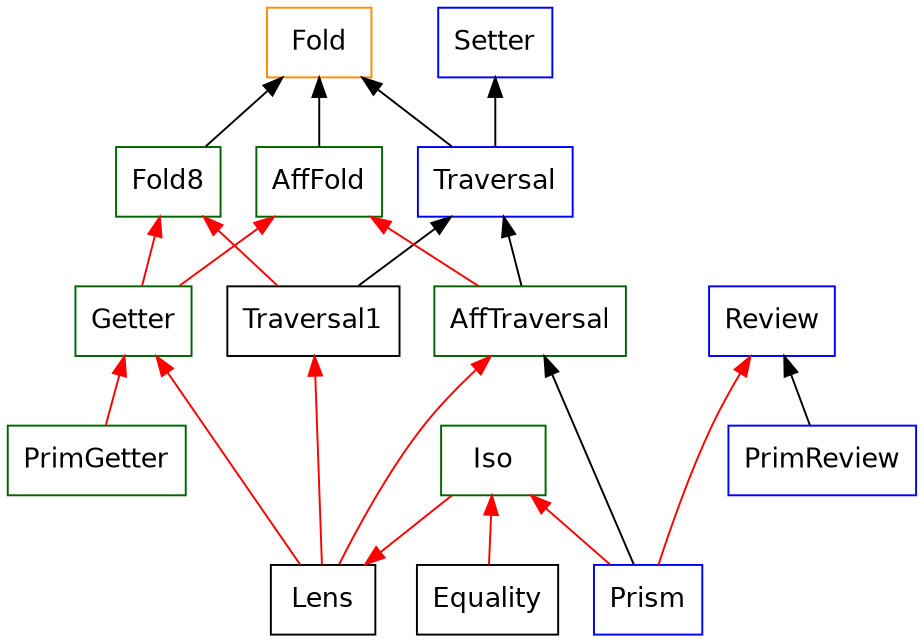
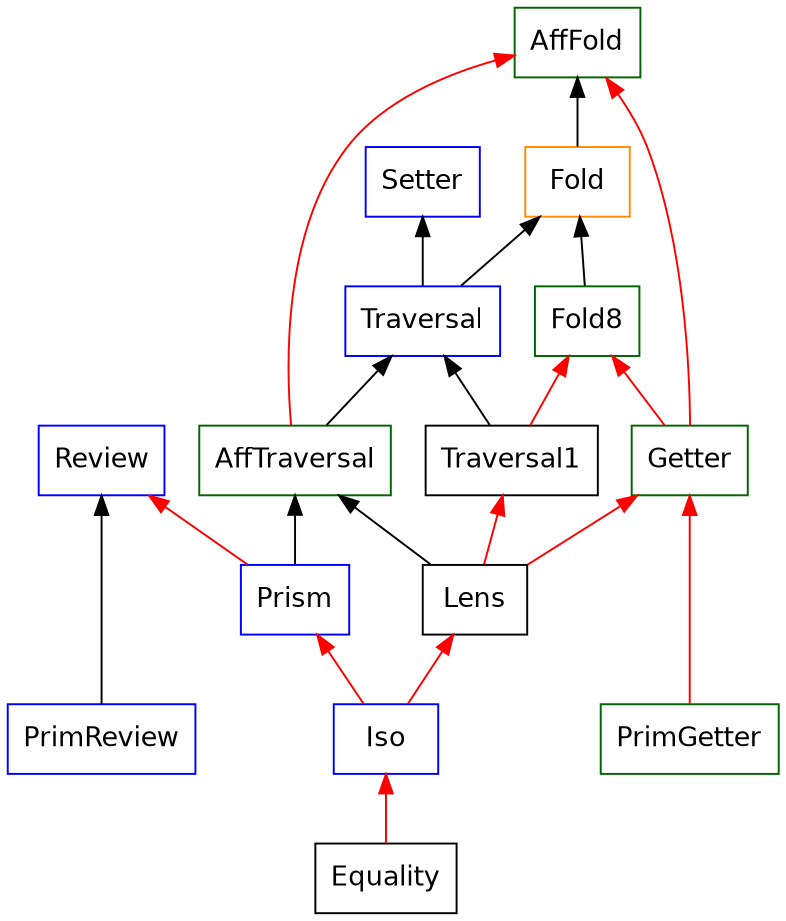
  digraph {
    rankdir=BT
    node [color=darkgreen fontname=Helvetica shape=box]
    edge [color=red]
    Lens [color=black]
    Prism [color=blue]
    PrimReview [color=blue]
    PrimGetter
-   Iso
+   Iso [color=blue]
    Getter
    Traversal1 [color=black]
    AffTraversal
    Review [color=blue]
    AffFold
    n11 [label=Fold8]
    Traversal [color=blue]
    Fold [color=darkorange]
    Setter [color=blue]
    Equality [color=black]
    subgraph sub_1 {
      rank=same
      Lens
      Prism
    }
    subgraph sub_2 {
      rank=same
      PrimReview
      PrimGetter
      Iso
    }
    subgraph sub_3 {
      rank=same
      Getter
      Traversal1
      AffTraversal
      Review
    }
    Lens -> Getter
    Lens -> Traversal1
-   Lens -> AffTraversal
+   Lens -> AffTraversal [color=black]
    Prism -> AffTraversal [color=black]
    Prism -> Review
    PrimReview -> Review [color=black]
    PrimGetter -> Getter
    Iso -> Lens
-   Prism -> Iso
+   Iso -> Prism
    Getter -> AffFold
    Getter -> n11
    Traversal1 -> n11
    Traversal1 -> Traversal [color=black]
    AffTraversal -> AffFold
    AffTraversal -> Traversal [color=black]
-   AffFold -> Fold [color=black]
+   Fold -> AffFold [color=black]
    n11 -> Fold [color=black]
    Traversal -> Fold [color=black]
    Traversal -> Setter [color=black]
    Equality -> Iso
  }
